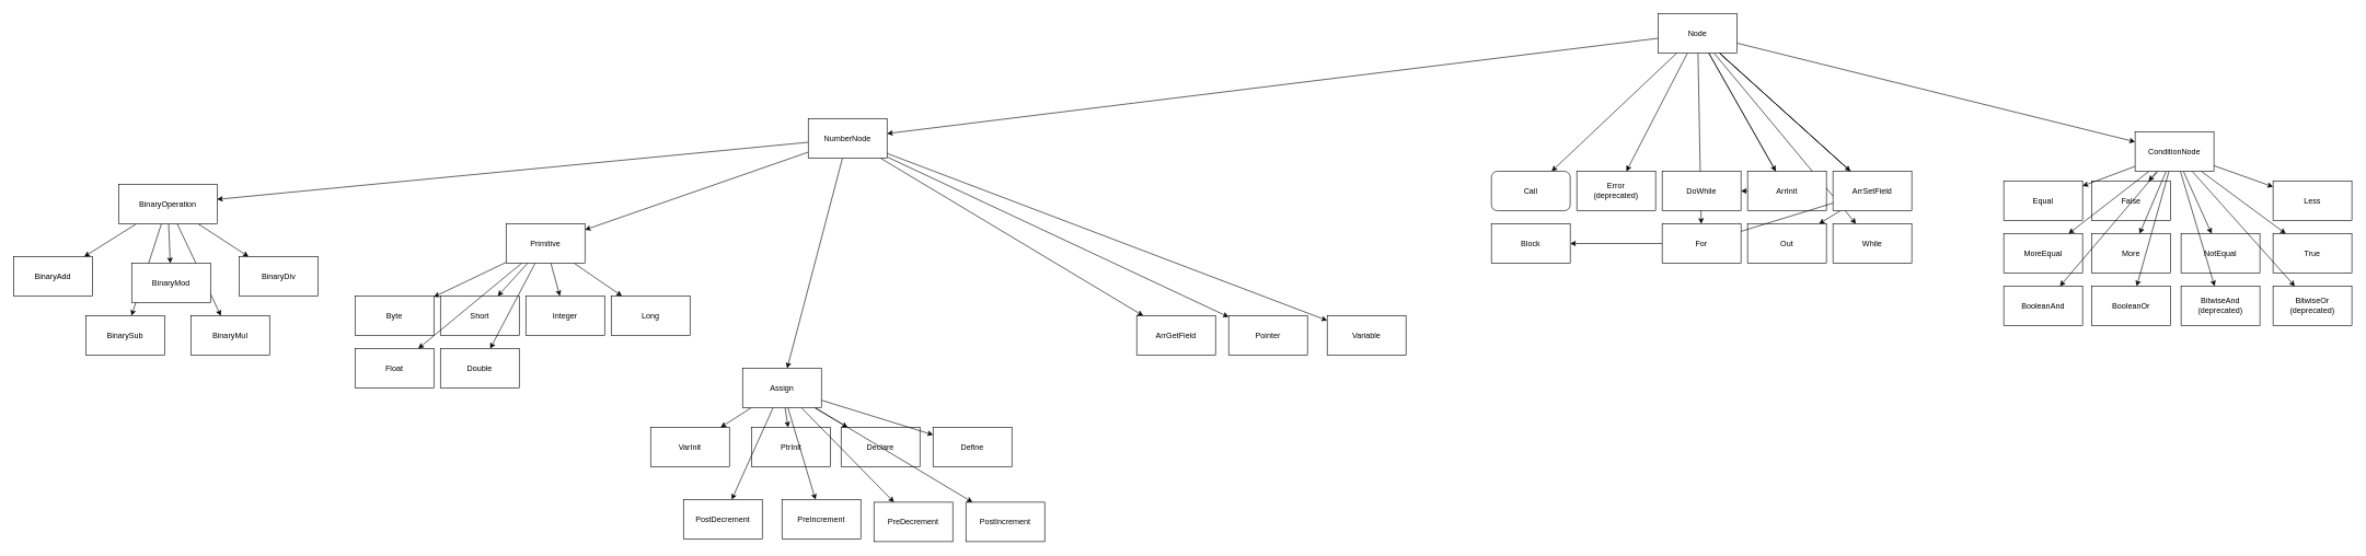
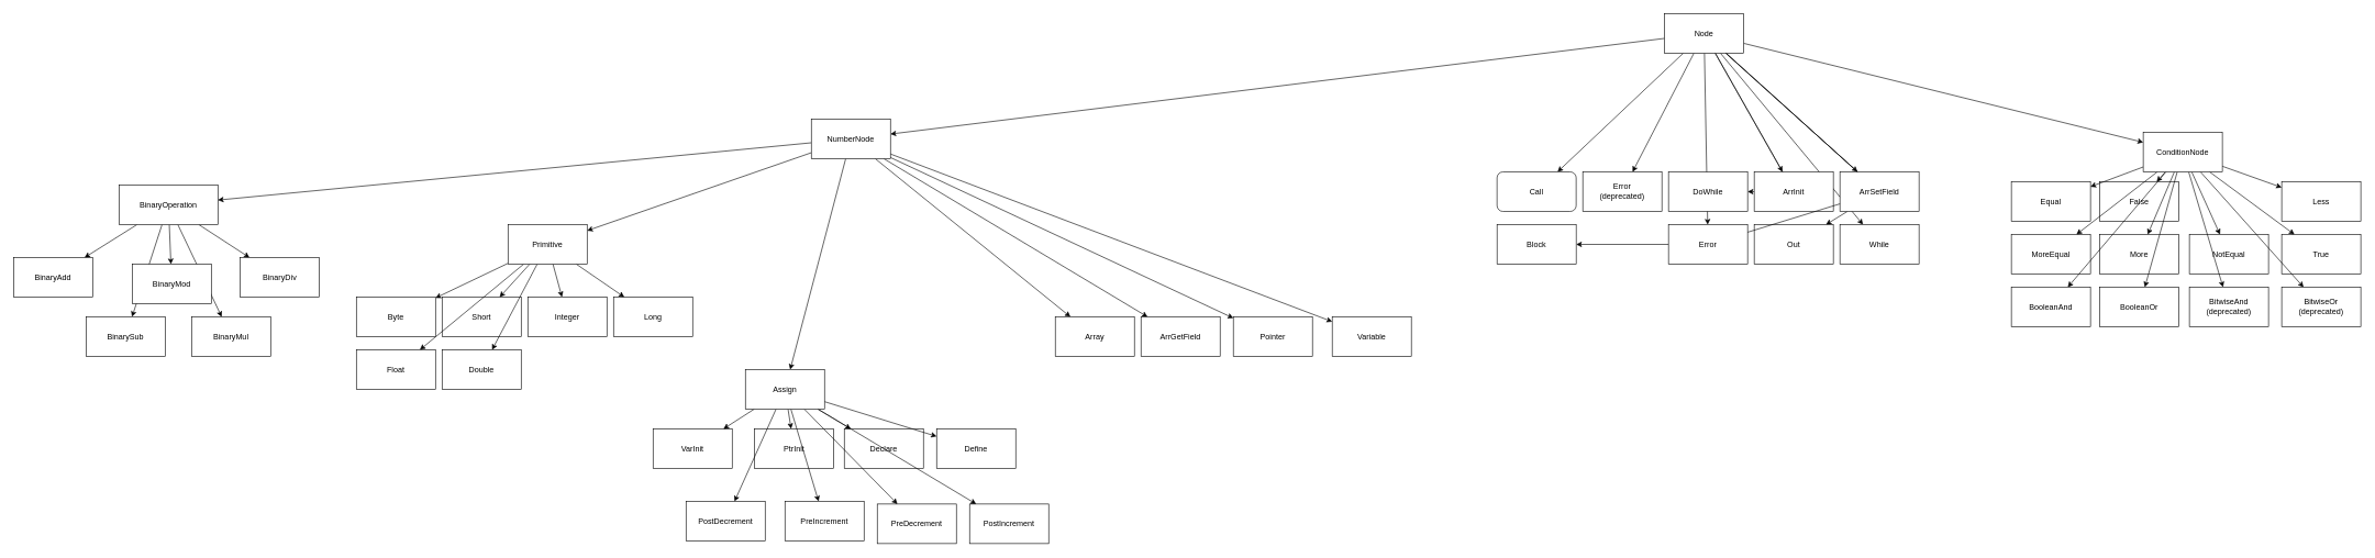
  <mxCell id="0" />
  <mxCell id="1" parent="0" />
  <mxCell id="2" style="edgeStyle=none;html=1;" edge="1" parent="1" source="13" target="27"><mxGeometry relative="1" as="geometry" /></mxCell>
  <mxCell id="3" style="edgeStyle=none;html=1;" edge="1" parent="1" source="13" target="99"><mxGeometry relative="1" as="geometry" /></mxCell>
  <mxCell id="4" style="edgeStyle=none;html=1;" edge="1" parent="1" source="13" target="97"><mxGeometry relative="1" as="geometry" /></mxCell>
  <mxCell id="5" style="edgeStyle=none;html=1;" edge="1" parent="1" source="13" target="85"><mxGeometry relative="1" as="geometry" /></mxCell>
  <mxCell id="6" style="edgeStyle=none;html=1;startArrow=none;" edge="1" parent="1" source="97" target="95"><mxGeometry relative="1" as="geometry" /></mxCell>
  <mxCell id="7" style="edgeStyle=none;html=1;" edge="1" parent="1" source="13" target="101"><mxGeometry relative="1" as="geometry" /></mxCell>
  <mxCell id="8" style="edgeStyle=none;html=1;" edge="1" parent="1" source="13" target="94"><mxGeometry relative="1" as="geometry" /></mxCell>
  <mxCell id="9" style="edgeStyle=none;html=1;startArrow=none;" edge="1" parent="1" source="99" target="90"><mxGeometry relative="1" as="geometry" /></mxCell>
  <mxCell id="10" style="edgeStyle=none;html=1;" edge="1" parent="1" source="13" target="91"><mxGeometry relative="1" as="geometry" /></mxCell>
  <mxCell id="11" style="edgeStyle=none;html=1;startArrow=none;" edge="1" parent="1" source="101" target="93"><mxGeometry relative="1" as="geometry" /></mxCell>
  <mxCell id="12" style="edgeStyle=none;html=1;" edge="1" parent="1" source="13" target="92"><mxGeometry relative="1" as="geometry" /></mxCell>
  <mxCell id="13" value="Node" style="rounded=0;whiteSpace=wrap;html=1;" parent="1" vertex="1"><mxGeometry x="2524" y="20" width="120" height="60" as="geometry" /></mxCell>
  <mxCell id="14" style="edgeStyle=none;html=1;" edge="1" parent="1" source="19" target="32"><mxGeometry relative="1" as="geometry" /></mxCell>
  <mxCell id="15" style="edgeStyle=none;html=1;" edge="1" parent="1" source="19" target="31"><mxGeometry relative="1" as="geometry" /></mxCell>
  <mxCell id="16" style="edgeStyle=none;html=1;" edge="1" parent="1" source="19" target="29"><mxGeometry relative="1" as="geometry" /></mxCell>
  <mxCell id="17" style="edgeStyle=none;html=1;" edge="1" parent="1" source="19" target="30"><mxGeometry relative="1" as="geometry" /></mxCell>
  <mxCell id="18" style="edgeStyle=none;html=1;" edge="1" parent="1" source="19" target="28"><mxGeometry relative="1" as="geometry" /></mxCell>
  <mxCell id="19" value="BinaryOperation" style="rounded=0;whiteSpace=wrap;html=1;" vertex="1" parent="1"><mxGeometry x="180" y="280" width="150" height="60" as="geometry" /></mxCell>
  <mxCell id="20" style="edgeStyle=none;html=1;" edge="1" parent="1" source="27" target="19"><mxGeometry relative="1" as="geometry" /></mxCell>
  <mxCell id="21" style="edgeStyle=none;html=1;" edge="1" parent="1" source="27" target="67"><mxGeometry relative="1" as="geometry"><mxPoint x="2900" y="250" as="sourcePoint" /></mxGeometry></mxCell>
  <mxCell id="22" style="edgeStyle=none;html=1;" edge="1" parent="1" source="27" target="50"><mxGeometry relative="1" as="geometry" /></mxCell>
+ <mxCell id="23" style="edgeStyle=none;html=1;" edge="1" parent="1" source="27" target="36"><mxGeometry relative="1" as="geometry" /></mxCell>
  <mxCell id="24" style="edgeStyle=none;html=1;" edge="1" parent="1" source="27" target="34"><mxGeometry relative="1" as="geometry" /></mxCell>
  <mxCell id="25" style="edgeStyle=none;html=1;" edge="1" parent="1" source="27" target="33"><mxGeometry relative="1" as="geometry" /></mxCell>
  <mxCell id="26" style="edgeStyle=none;html=1;" edge="1" parent="1" source="27" target="35"><mxGeometry relative="1" as="geometry" /></mxCell>
  <mxCell id="27" value="NumberNode" style="rounded=0;whiteSpace=wrap;html=1;" vertex="1" parent="1"><mxGeometry x="1230" y="180" width="120" height="60" as="geometry" /></mxCell>
  <mxCell id="28" value="BinaryMod" style="rounded=0;whiteSpace=wrap;html=1;" vertex="1" parent="1"><mxGeometry x="200" y="400" width="120" height="60" as="geometry" /></mxCell>
  <mxCell id="29" value="BinaryMul" style="rounded=0;whiteSpace=wrap;html=1;" vertex="1" parent="1"><mxGeometry x="290" y="480" width="120" height="60" as="geometry" /></mxCell>
  <mxCell id="30" value="BinaryDiv" style="rounded=0;whiteSpace=wrap;html=1;" vertex="1" parent="1"><mxGeometry x="364" y="390" width="120" height="60" as="geometry" /></mxCell>
  <mxCell id="31" value="BinarySub" style="rounded=0;whiteSpace=wrap;html=1;" vertex="1" parent="1"><mxGeometry x="130" y="480" width="120" height="60" as="geometry" /></mxCell>
  <mxCell id="32" value="BinaryAdd" style="rounded=0;whiteSpace=wrap;html=1;" vertex="1" parent="1"><mxGeometry x="20" y="390" width="120" height="60" as="geometry" /></mxCell>
  <mxCell id="33" value="Pointer" style="rounded=0;whiteSpace=wrap;html=1;" vertex="1" parent="1"><mxGeometry x="1870" y="480" width="120" height="60" as="geometry" /></mxCell>
  <mxCell id="34" value="ArrGetField" style="rounded=0;whiteSpace=wrap;html=1;" vertex="1" parent="1"><mxGeometry x="1730" y="480" width="120" height="60" as="geometry" /></mxCell>
  <mxCell id="35" value="Variable" style="rounded=0;whiteSpace=wrap;html=1;" vertex="1" parent="1"><mxGeometry x="2020" y="480" width="120" height="60" as="geometry" /></mxCell>
+ <mxCell id="36" value="Array" style="rounded=0;whiteSpace=wrap;html=1;" vertex="1" parent="1"><mxGeometry x="1600" y="480" width="120" height="60" as="geometry" /></mxCell>
  <mxCell id="37" value="Double" style="rounded=0;whiteSpace=wrap;html=1;" vertex="1" parent="1"><mxGeometry x="670" y="530" width="120" height="60" as="geometry" /></mxCell>
  <mxCell id="38" value="Float" style="rounded=0;whiteSpace=wrap;html=1;" vertex="1" parent="1"><mxGeometry x="540" y="530" width="120" height="60" as="geometry" /></mxCell>
  <mxCell id="39" value="True" style="rounded=0;whiteSpace=wrap;html=1;" vertex="1" parent="1"><mxGeometry x="3460" y="355" width="120" height="60" as="geometry" /></mxCell>
  <mxCell id="40" value="Byte" style="rounded=0;whiteSpace=wrap;html=1;" vertex="1" parent="1"><mxGeometry x="540" y="450" width="120" height="60" as="geometry" /></mxCell>
  <mxCell id="41" value="Short" style="rounded=0;whiteSpace=wrap;html=1;" vertex="1" parent="1"><mxGeometry x="670" y="450" width="120" height="60" as="geometry" /></mxCell>
  <mxCell id="42" value="Long" style="rounded=0;whiteSpace=wrap;html=1;" vertex="1" parent="1"><mxGeometry x="930" y="450" width="120" height="60" as="geometry" /></mxCell>
  <mxCell id="43" value="Integer" style="rounded=0;whiteSpace=wrap;html=1;" vertex="1" parent="1"><mxGeometry x="800" y="450" width="120" height="60" as="geometry" /></mxCell>
  <mxCell id="44" style="edgeStyle=none;html=1;" edge="1" parent="1" source="50" target="40"><mxGeometry relative="1" as="geometry" /></mxCell>
  <mxCell id="45" style="edgeStyle=none;html=1;" edge="1" parent="1" source="50" target="41"><mxGeometry relative="1" as="geometry" /></mxCell>
  <mxCell id="46" style="edgeStyle=none;html=1;" edge="1" parent="1" source="50" target="43"><mxGeometry relative="1" as="geometry" /></mxCell>
  <mxCell id="47" style="edgeStyle=none;html=1;" edge="1" parent="1" source="50" target="42"><mxGeometry relative="1" as="geometry" /></mxCell>
  <mxCell id="48" style="edgeStyle=none;html=1;" edge="1" parent="1" source="50" target="38"><mxGeometry relative="1" as="geometry" /></mxCell>
  <mxCell id="49" style="edgeStyle=none;html=1;" edge="1" parent="1" source="50" target="37"><mxGeometry relative="1" as="geometry" /></mxCell>
  <mxCell id="50" value="Primitive" style="rounded=0;whiteSpace=wrap;html=1;" vertex="1" parent="1"><mxGeometry x="770" y="340" width="120" height="60" as="geometry" /></mxCell>
  <mxCell id="51" value="PreDecrement" style="rounded=0;whiteSpace=wrap;html=1;" vertex="1" parent="1"><mxGeometry x="1330" y="764" width="120" height="60" as="geometry" /></mxCell>
  <mxCell id="52" value="PreIncrement" style="rounded=0;whiteSpace=wrap;html=1;" vertex="1" parent="1"><mxGeometry x="1190" y="760" width="120" height="60" as="geometry" /></mxCell>
  <mxCell id="53" value="PostDecrement" style="rounded=0;whiteSpace=wrap;html=1;" vertex="1" parent="1"><mxGeometry x="1040" y="760" width="120" height="60" as="geometry" /></mxCell>
  <mxCell id="54" value="PostIncrement" style="rounded=0;whiteSpace=wrap;html=1;" vertex="1" parent="1"><mxGeometry x="1470" y="764" width="120" height="60" as="geometry" /></mxCell>
  <mxCell id="55" value="PtrInit" style="rounded=0;whiteSpace=wrap;html=1;" vertex="1" parent="1"><mxGeometry x="1144" y="650" width="120" height="60" as="geometry" /></mxCell>
  <mxCell id="56" value="VarInit" style="rounded=0;whiteSpace=wrap;html=1;" vertex="1" parent="1"><mxGeometry x="990" y="650" width="120" height="60" as="geometry" /></mxCell>
  <mxCell id="57" value="Define" style="rounded=0;whiteSpace=wrap;html=1;" vertex="1" parent="1"><mxGeometry x="1420" y="650" width="120" height="60" as="geometry" /></mxCell>
  <mxCell id="58" value="Declare" style="rounded=0;whiteSpace=wrap;html=1;" vertex="1" parent="1"><mxGeometry x="1280" y="650" width="120" height="60" as="geometry" /></mxCell>
  <mxCell id="59" style="edgeStyle=none;html=1;" edge="1" parent="1" source="67" target="56"><mxGeometry relative="1" as="geometry" /></mxCell>
  <mxCell id="60" style="edgeStyle=none;html=1;" edge="1" parent="1" source="67" target="55"><mxGeometry relative="1" as="geometry" /></mxCell>
  <mxCell id="61" style="edgeStyle=none;html=1;" edge="1" parent="1" source="67" target="58"><mxGeometry relative="1" as="geometry" /></mxCell>
  <mxCell id="62" style="edgeStyle=none;html=1;" edge="1" parent="1" source="67" target="57"><mxGeometry relative="1" as="geometry" /></mxCell>
  <mxCell id="63" style="edgeStyle=none;html=1;" edge="1" parent="1" source="67" target="53"><mxGeometry relative="1" as="geometry" /></mxCell>
  <mxCell id="64" style="edgeStyle=none;html=1;" edge="1" parent="1" source="67" target="52"><mxGeometry relative="1" as="geometry" /></mxCell>
  <mxCell id="65" style="edgeStyle=none;html=1;" edge="1" parent="1" source="67" target="51"><mxGeometry relative="1" as="geometry" /></mxCell>
  <mxCell id="66" style="edgeStyle=none;html=1;" edge="1" parent="1" source="67" target="54"><mxGeometry relative="1" as="geometry" /></mxCell>
  <mxCell id="67" value="Assign" style="rounded=0;whiteSpace=wrap;html=1;" vertex="1" parent="1"><mxGeometry x="1130" y="560" width="120" height="60" as="geometry" /></mxCell>
  <mxCell id="68" value="NotEqual" style="rounded=0;whiteSpace=wrap;html=1;" vertex="1" parent="1"><mxGeometry x="3320" y="355" width="120" height="60" as="geometry" /></mxCell>
  <mxCell id="69" value="More" style="rounded=0;whiteSpace=wrap;html=1;" vertex="1" parent="1"><mxGeometry x="3184" y="355" width="120" height="60" as="geometry" /></mxCell>
  <mxCell id="70" value="MoreEqual" style="rounded=0;whiteSpace=wrap;html=1;" vertex="1" parent="1"><mxGeometry x="3050" y="355" width="120" height="60" as="geometry" /></mxCell>
  <mxCell id="71" value="Less" style="rounded=0;whiteSpace=wrap;html=1;" vertex="1" parent="1"><mxGeometry x="3460" y="275" width="120" height="60" as="geometry" /></mxCell>
  <mxCell id="72" value="False" style="rounded=0;whiteSpace=wrap;html=1;" vertex="1" parent="1"><mxGeometry x="3184" y="275" width="120" height="60" as="geometry" /></mxCell>
  <mxCell id="73" value="Equal" style="rounded=0;whiteSpace=wrap;html=1;" vertex="1" parent="1"><mxGeometry x="3050" y="275" width="120" height="60" as="geometry" /></mxCell>
  <mxCell id="74" style="edgeStyle=none;html=1;" edge="1" parent="1" source="85" target="73"><mxGeometry relative="1" as="geometry" /></mxCell>
  <mxCell id="75" style="edgeStyle=none;html=1;" edge="1" parent="1" source="85" target="72"><mxGeometry relative="1" as="geometry" /></mxCell>
  <mxCell id="76" style="edgeStyle=none;html=1;" edge="1" parent="1" source="85" target="71"><mxGeometry relative="1" as="geometry" /></mxCell>
  <mxCell id="77" style="edgeStyle=none;html=1;" edge="1" parent="1" source="85" target="70"><mxGeometry relative="1" as="geometry" /></mxCell>
  <mxCell id="78" style="edgeStyle=none;html=1;" edge="1" parent="1" source="85" target="69"><mxGeometry relative="1" as="geometry" /></mxCell>
  <mxCell id="79" style="edgeStyle=none;html=1;" edge="1" parent="1" source="85" target="68"><mxGeometry relative="1" as="geometry" /></mxCell>
  <mxCell id="80" style="edgeStyle=none;html=1;" edge="1" parent="1" source="85" target="39"><mxGeometry relative="1" as="geometry" /></mxCell>
  <mxCell id="81" style="edgeStyle=none;html=1;" edge="1" parent="1" source="85" target="89"><mxGeometry relative="1" as="geometry" /></mxCell>
  <mxCell id="82" style="edgeStyle=none;html=1;" edge="1" parent="1" source="85" target="88"><mxGeometry relative="1" as="geometry" /></mxCell>
  <mxCell id="83" style="edgeStyle=none;html=1;" edge="1" parent="1" source="85" target="87"><mxGeometry relative="1" as="geometry" /></mxCell>
  <mxCell id="84" style="edgeStyle=none;html=1;" edge="1" parent="1" source="85" target="86"><mxGeometry relative="1" as="geometry" /></mxCell>
  <mxCell id="85" value="ConditionNode" style="rounded=0;whiteSpace=wrap;html=1;" vertex="1" parent="1"><mxGeometry x="3250" y="200" width="120" height="60" as="geometry" /></mxCell>
  <mxCell id="86" value="BitwiseOr&lt;br&gt;(deprecated)" style="rounded=0;whiteSpace=wrap;html=1;" vertex="1" parent="1"><mxGeometry x="3460" y="435" width="120" height="60" as="geometry" /></mxCell>
  <mxCell id="87" value="BitwiseAnd&lt;br&gt;(deprecated)" style="rounded=0;whiteSpace=wrap;html=1;" vertex="1" parent="1"><mxGeometry x="3320" y="435" width="120" height="60" as="geometry" /></mxCell>
  <mxCell id="88" value="BooleanOr" style="rounded=0;whiteSpace=wrap;html=1;" vertex="1" parent="1"><mxGeometry x="3184" y="435" width="120" height="60" as="geometry" /></mxCell>
  <mxCell id="89" value="BooleanAnd" style="rounded=0;whiteSpace=wrap;html=1;" vertex="1" parent="1"><mxGeometry x="3050" y="435" width="120" height="60" as="geometry" /></mxCell>
  <mxCell id="90" value="Out" style="rounded=0;whiteSpace=wrap;html=1;" vertex="1" parent="1"><mxGeometry x="2660" y="340" width="120" height="60" as="geometry" /></mxCell>
  <mxCell id="91" value="Error&lt;br&gt;(deprecated)" style="rounded=0;whiteSpace=wrap;html=1;" vertex="1" parent="1"><mxGeometry x="2400" y="260" width="120" height="60" as="geometry" /></mxCell>
  <mxCell id="92" value="Call" style="whiteSpace=wrap;html=1;rounded=1;" vertex="1" parent="1"><mxGeometry x="2270" y="260" width="120" height="60" as="geometry" /></mxCell>
  <mxCell id="93" value="Block" style="rounded=0;whiteSpace=wrap;html=1;" vertex="1" parent="1"><mxGeometry x="2270" y="340" width="120" height="60" as="geometry" /></mxCell>
  <mxCell id="94" value="While" style="rounded=0;whiteSpace=wrap;html=1;" vertex="1" parent="1"><mxGeometry x="2790" y="340" width="120" height="60" as="geometry" /></mxCell>
  <mxCell id="95" value="DoWhile" style="rounded=0;whiteSpace=wrap;html=1;" vertex="1" parent="1"><mxGeometry x="2530" y="260" width="120" height="60" as="geometry" /></mxCell>
  <mxCell id="96" value="" style="edgeStyle=none;html=1;endArrow=none;" edge="1" parent="1" source="13" target="99"><mxGeometry relative="1" as="geometry"><mxPoint x="2524" y="73.541" as="sourcePoint" /><mxPoint x="1650" y="416.459" as="targetPoint" /></mxGeometry></mxCell>
  <mxCell id="97" value="ArrInit" style="rounded=0;whiteSpace=wrap;html=1;" vertex="1" parent="1"><mxGeometry x="2660" y="260" width="120" height="60" as="geometry" /></mxCell>
  <mxCell id="98" value="" style="edgeStyle=none;html=1;endArrow=none;" edge="1" parent="1" source="13" target="97"><mxGeometry relative="1" as="geometry"><mxPoint x="2524" y="68.182" as="sourcePoint" /><mxPoint x="1720" y="311.818" as="targetPoint" /></mxGeometry></mxCell>
  <mxCell id="99" value="ArrSetField" style="rounded=0;whiteSpace=wrap;html=1;" vertex="1" parent="1"><mxGeometry x="2790" y="260" width="120" height="60" as="geometry" /></mxCell>
  <mxCell id="100" value="" style="edgeStyle=none;html=1;endArrow=none;" edge="1" parent="1" source="13" target="99"><mxGeometry relative="1" as="geometry"><mxPoint x="2531.324" y="80" as="sourcePoint" /><mxPoint x="2262.676" y="233" as="targetPoint" /></mxGeometry></mxCell>
- <mxCell id="101" value="For" style="rounded=0;whiteSpace=wrap;html=1;" vertex="1" parent="1"><mxGeometry x="2530" y="340" width="120" height="60" as="geometry" /></mxCell>
+ <mxCell id="101" value="Error" style="rounded=0;whiteSpace=wrap;html=1;" vertex="1" parent="1"><mxGeometry x="2530" y="340" width="120" height="60" as="geometry" /></mxCell>
  <mxCell id="102" value="" style="edgeStyle=none;html=1;startArrow=none;endArrow=none;" edge="1" parent="1" source="99" target="101"><mxGeometry relative="1" as="geometry"><mxPoint x="2790" y="310.8" as="sourcePoint" /><mxPoint x="2160" y="529.2" as="targetPoint" /></mxGeometry></mxCell>
